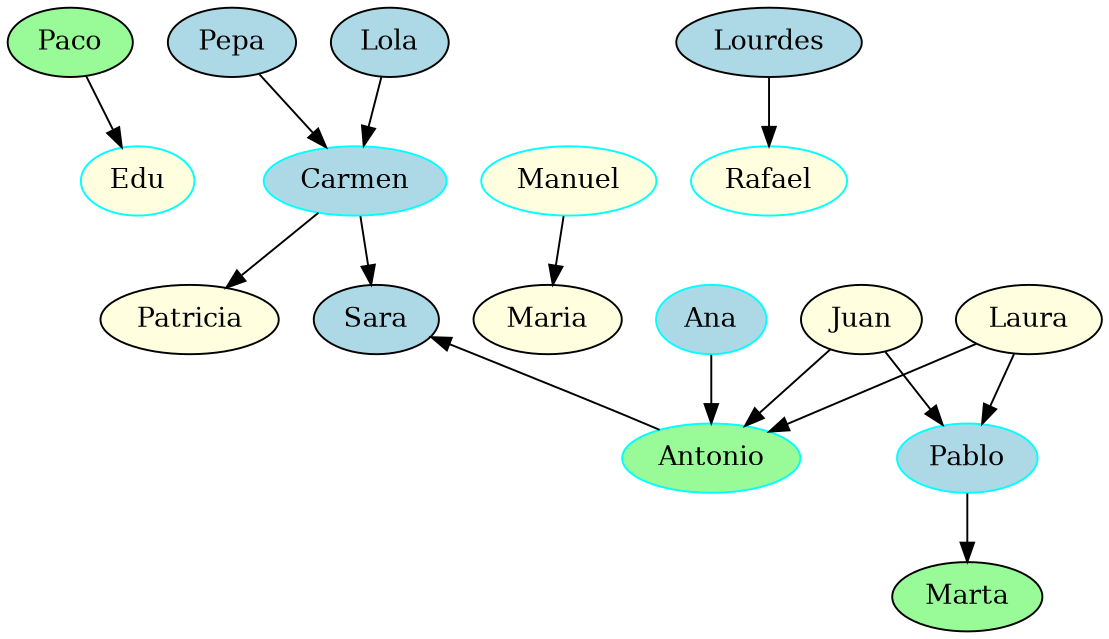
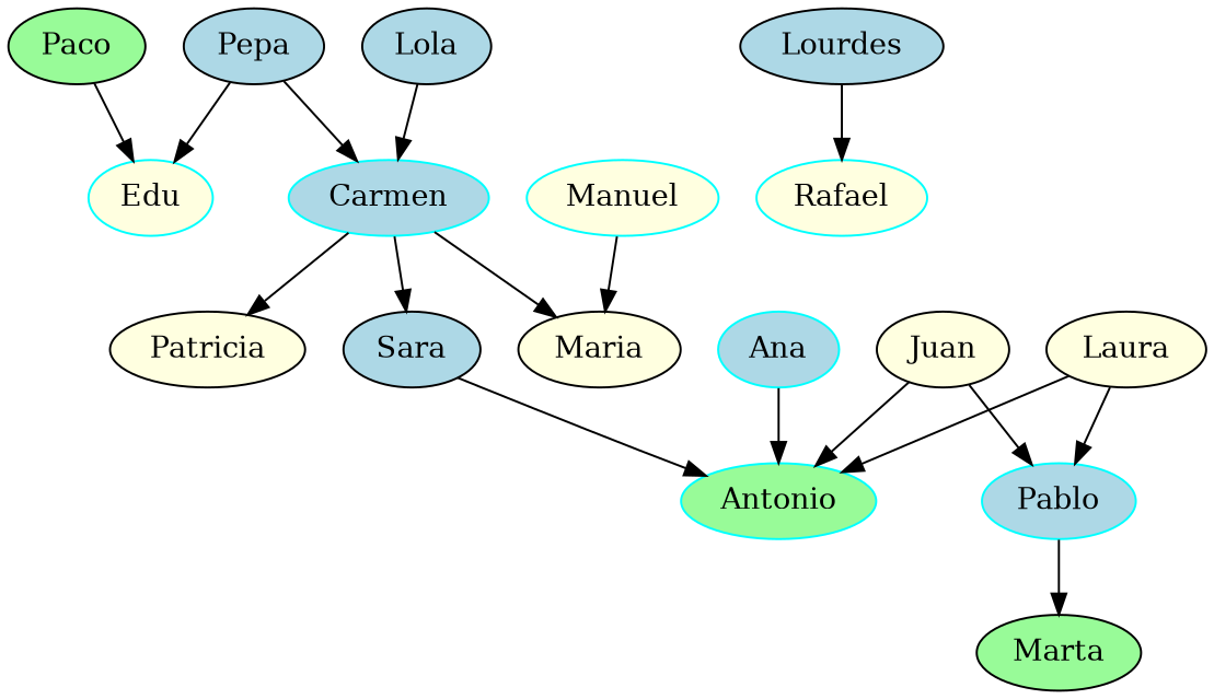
  strict digraph {
    node [fillcolor=lightyellow style=filled]
    edge [color=black]
    n1 [fillcolor=palegreen label=Paco]
    n2 [color=cyan label=Edu]
    n3 [fillcolor=lightblue label=Pepa]
    n4 [color=cyan fillcolor=lightblue label=Carmen]
    n5 [label=Patricia]
    n6 [label=Maria]
    n7 [fillcolor=lightblue label=Sara]
    n8 [fillcolor=lightblue label=Lola]
    n9 [label=Juan]
    n10 [color=cyan fillcolor=palegreen label=Antonio]
    n11 [color=cyan fillcolor=lightblue label=Pablo]
    n12 [fillcolor=palegreen label=Marta]
    n13 [label=Laura]
    n14 [color=cyan label=Manuel]
    n15 [color=cyan label=Rafael]
    n16 [color=cyan fillcolor=lightblue label=Ana]
    n17 [fillcolor=lightblue label=Lourdes]
    n1 -> n2
+   n3 -> n2
    n3 -> n4
    n4 -> n5
+   n4 -> n6
    n4 -> n7
    n8 -> n4
    n9 -> n10
    n9 -> n11
-   n10 -> n7
+   n7 -> n10
    n11 -> n12
    n13 -> n10
    n13 -> n11
    n14 -> n6
    n16 -> n10
    n17 -> n15
  }
